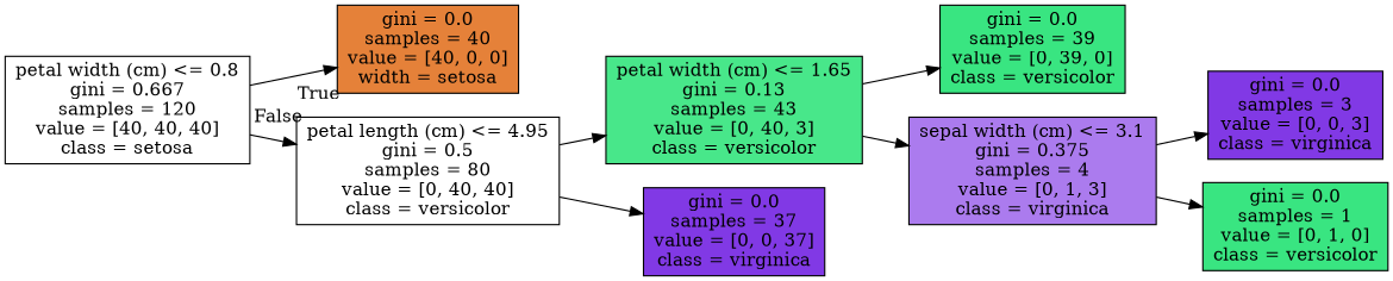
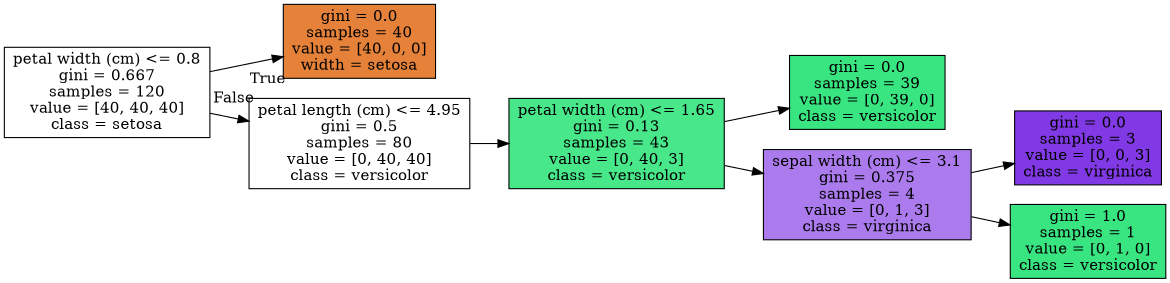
  digraph {
    rankdir=LR
    node [color=black fillcolor="#ffffff" shape=box style=filled]
    n1 [label="petal width (cm) <= 0.8\ngini = 0.667\nsamples = 120\nvalue = [40, 40, 40]\nclass = setosa"]
    n2 [fillcolor="#e58139" label="gini = 0.0\nsamples = 40\nvalue = [40, 0, 0]\nwidth = setosa"]
    n3 [label="petal length (cm) <= 4.95\ngini = 0.5\nsamples = 80\nvalue = [0, 40, 40]\nclass = versicolor"]
    n4 [fillcolor="#48e78a" label="petal width (cm) <= 1.65\ngini = 0.13\nsamples = 43\nvalue = [0, 40, 3]\nclass = versicolor"]
-   n5 [fillcolor="#8139e5" label="gini = 0.0\nsamples = 37\nvalue = [0, 0, 37]\nclass = virginica"]
    n6 [fillcolor="#39e581" label="gini = 0.0\nsamples = 39\nvalue = [0, 39, 0]\nclass = versicolor"]
    n7 [fillcolor="#ab7bee" label="sepal width (cm) <= 3.1\ngini = 0.375\nsamples = 4\nvalue = [0, 1, 3]\nclass = virginica"]
    n8 [fillcolor="#8139e5" label="gini = 0.0\nsamples = 3\nvalue = [0, 0, 3]\nclass = virginica"]
-   n9 [fillcolor="#39e581" label="gini = 0.0\nsamples = 1\nvalue = [0, 1, 0]\nclass = versicolor"]
+   n9 [fillcolor="#39e581" label="gini = 1.0\nsamples = 1\nvalue = [0, 1, 0]\nclass = versicolor"]
    n1 -> n2 [headlabel=True labelangle=45 labeldistance=2.5]
    n1 -> n3 [headlabel=False labelangle=-45 labeldistance=2.5]
    n3 -> n4
-   n3 -> n5
    n4 -> n6
    n4 -> n7
    n7 -> n8
    n7 -> n9
  }
